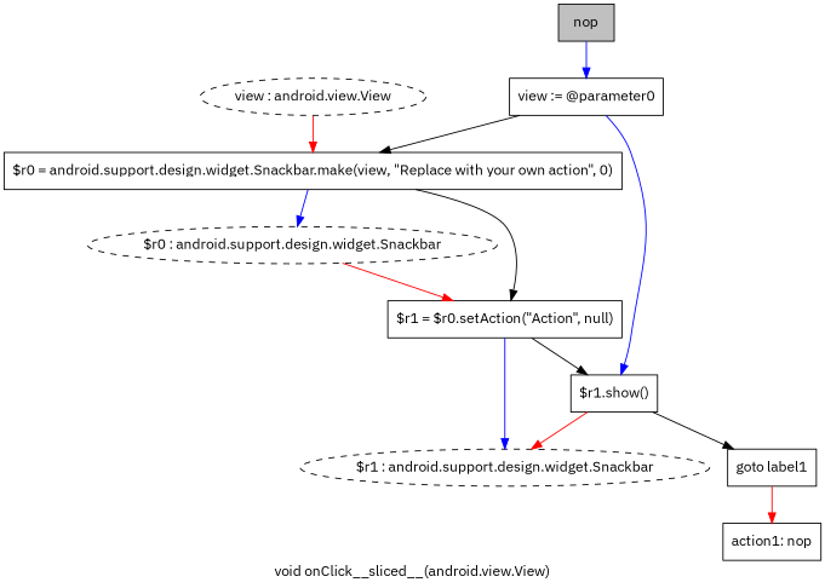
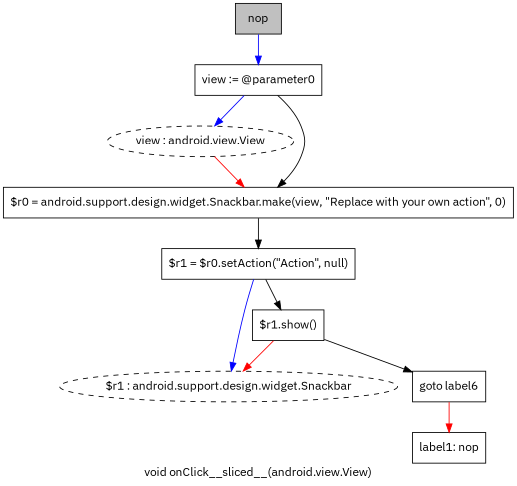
  digraph {
    fontname="IBM Plex Sans"
    label="void onClick__sliced__(android.view.View)"
    node [fontname="IBM Plex Sans" shape=box]
    edge [fontname="IBM Plex Sans"]
    n1 [label="view : android.view.View" shape=ellipse style=dashed]
    n2 [label="$r0 = android.support.design.widget.Snackbar.make(view, \"Replace with your own action\", 0)"]
-   n3 [label="$r0 : android.support.design.widget.Snackbar" shape=ellipse style=dashed]
    n4 [label="$r1 = $r0.setAction(\"Action\", null)"]
    n5 [label="$r1 : android.support.design.widget.Snackbar" shape=ellipse style=dashed]
    n6 [label="$r1.show()"]
-   n7 [label="goto label1"]
+   n7 [label="goto label6"]
    n8 [fillcolor=gray label=nop style=filled]
    n9 [label="view := @parameter0"]
-   n10 [label="action1: nop"]
+   n10 [label="label1: nop"]
    n1 -> n2 [color=red]
-   n2 -> n3 [color=blue]
    n2 -> n4
-   n3 -> n4 [color=red]
    n4 -> n5 [color=blue]
    n4 -> n6
    n6 -> n5 [color=red]
    n6 -> n7
    n7 -> n10 [color=red]
    n8 -> n9 [color=blue]
-   n9 -> n6 [color=blue]
+   n9 -> n1 [color=blue]
    n9 -> n2
  }
